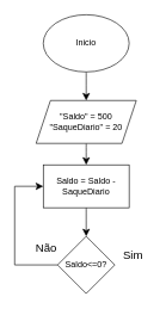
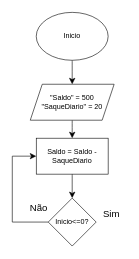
  <mxCell id="0" />
  <mxCell id="1" parent="0" />
  <mxCell id="2" value="" style="edgeStyle=none;curved=1;rounded=0;orthogonalLoop=1;jettySize=auto;html=1;fontSize=12;startSize=8;endSize=8;" edge="1" parent="1" source="3" target="5"><mxGeometry relative="1" as="geometry" /></mxCell>
  <mxCell id="3" value="Inicio" style="ellipse;whiteSpace=wrap;html=1;" vertex="1" parent="1"><mxGeometry x="60" y="20" width="120" height="80" as="geometry" /></mxCell>
  <mxCell id="4" value="" style="edgeStyle=none;curved=1;rounded=0;orthogonalLoop=1;jettySize=auto;html=1;fontSize=12;startSize=8;endSize=8;" edge="1" parent="1" source="5" target="7"><mxGeometry relative="1" as="geometry" /></mxCell>
  <mxCell id="5" value="&quot;Saldo&quot; = 500&lt;div&gt;&quot;SaqueDiario&quot; = 20&lt;/div&gt;" style="shape=parallelogram;perimeter=parallelogramPerimeter;whiteSpace=wrap;html=1;fixedSize=1;" vertex="1" parent="1"><mxGeometry x="50" y="140" width="140" height="60" as="geometry" /></mxCell>
  <mxCell id="6" value="" style="edgeStyle=none;curved=1;rounded=0;orthogonalLoop=1;jettySize=auto;html=1;fontSize=12;startSize=8;endSize=8;" edge="1" parent="1" source="7" target="9"><mxGeometry relative="1" as="geometry" /></mxCell>
  <mxCell id="7" value="Saldo = Saldo - SaqueDiario" style="rounded=0;whiteSpace=wrap;html=1;" vertex="1" parent="1"><mxGeometry x="60" y="230" width="120" height="60" as="geometry" /></mxCell>
  <mxCell id="8" style="edgeStyle=none;curved=0;rounded=0;orthogonalLoop=1;jettySize=auto;html=1;fontSize=12;startSize=8;endSize=8;entryX=0;entryY=0.5;entryDx=0;entryDy=0;" edge="1" parent="1" source="9" target="7"><mxGeometry relative="1" as="geometry"><mxPoint x="-50" y="250" as="targetPoint" /><Array as="points"><mxPoint x="20" y="370" /><mxPoint x="20" y="260" /></Array></mxGeometry></mxCell>
- <mxCell id="9" value="Saldo&amp;lt;=0?" style="rhombus;whiteSpace=wrap;html=1;" vertex="1" parent="1"><mxGeometry x="80" y="330" width="80" height="80" as="geometry" /></mxCell>
+ <mxCell id="9" value="Inicio&amp;lt;=0?" style="rhombus;whiteSpace=wrap;html=1;" vertex="1" parent="1"><mxGeometry x="80" y="330" width="80" height="80" as="geometry" /></mxCell>
  <mxCell id="10" value="Sim" style="text;html=1;align=center;verticalAlign=middle;resizable=0;points=[];autosize=1;strokeColor=none;fillColor=none;fontSize=16;" vertex="1" parent="1"><mxGeometry x="160" y="341" width="50" height="30" as="geometry" /></mxCell>
  <mxCell id="11" value="Não" style="text;html=1;align=center;verticalAlign=middle;resizable=0;points=[];autosize=1;strokeColor=none;fillColor=none;fontSize=16;" vertex="1" parent="1"><mxGeometry x="39" y="331" width="50" height="30" as="geometry" /></mxCell>
